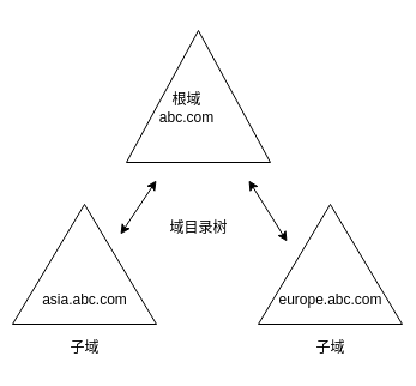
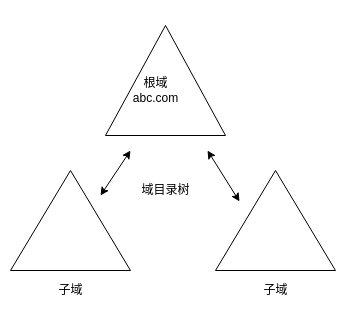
  <mxCell id="0" />
  <mxCell id="1" parent="0" />
  <mxCell id="2" value="" style="triangle;whiteSpace=wrap;html=1;rotation=-90;" vertex="1" parent="1"><mxGeometry x="225" y="160" width="100" height="120" as="geometry" /></mxCell>
  <mxCell id="3" value="" style="triangle;whiteSpace=wrap;html=1;rotation=-90;" vertex="1" parent="1"><mxGeometry x="20" y="160" width="100" height="120" as="geometry" /></mxCell>
  <mxCell id="4" value="" style="triangle;whiteSpace=wrap;html=1;rotation=-90;" vertex="1" parent="1"><mxGeometry x="110" y="20" width="110" height="120" as="geometry" /></mxCell>
  <mxCell id="5" value="根域&lt;br&gt;abc.com" style="text;html=1;align=center;verticalAlign=middle;resizable=0;points=[];autosize=1;" parent="1" vertex="1"><mxGeometry x="125" y="75" width="60" height="30" as="geometry" /></mxCell>
- <mxCell id="6" value="asia.abc.com" style="text;html=1;align=center;verticalAlign=middle;resizable=0;points=[];autosize=1;" parent="1" vertex="1"><mxGeometry x="25" y="240" width="90" height="20" as="geometry" /></mxCell>
  <mxCell id="7" value="" style="endArrow=classic;startArrow=classic;html=1;" parent="1" edge="1"><mxGeometry width="50" height="50" relative="1" as="geometry"><mxPoint x="100" y="195" as="sourcePoint" /><mxPoint x="130" y="150" as="targetPoint" /></mxGeometry></mxCell>
- <mxCell id="8" value="europe.abc.com" style="text;html=1;align=center;verticalAlign=middle;resizable=0;points=[];autosize=1;" parent="1" vertex="1"><mxGeometry x="225" y="240" width="100" height="20" as="geometry" /></mxCell>
  <mxCell id="9" value="" style="endArrow=classic;startArrow=classic;html=1;entryX=0.5;entryY=-0.2;entryDx=0;entryDy=0;entryPerimeter=0;" parent="1" edge="1"><mxGeometry width="50" height="50" relative="1" as="geometry"><mxPoint x="207" y="150" as="sourcePoint" /><mxPoint x="239" y="201" as="targetPoint" /></mxGeometry></mxCell>
  <mxCell id="10" value="域目录树" style="text;html=1;align=center;verticalAlign=middle;resizable=0;points=[];autosize=1;" vertex="1" parent="1"><mxGeometry x="135" y="180" width="60" height="20" as="geometry" /></mxCell>
  <mxCell id="11" value="子域" style="text;html=1;align=center;verticalAlign=middle;resizable=0;points=[];autosize=1;" vertex="1" parent="1"><mxGeometry x="50" y="280" width="40" height="20" as="geometry" /></mxCell>
  <mxCell id="12" value="子域" style="text;html=1;align=center;verticalAlign=middle;resizable=0;points=[];autosize=1;" vertex="1" parent="1"><mxGeometry x="255" y="280" width="40" height="20" as="geometry" /></mxCell>
